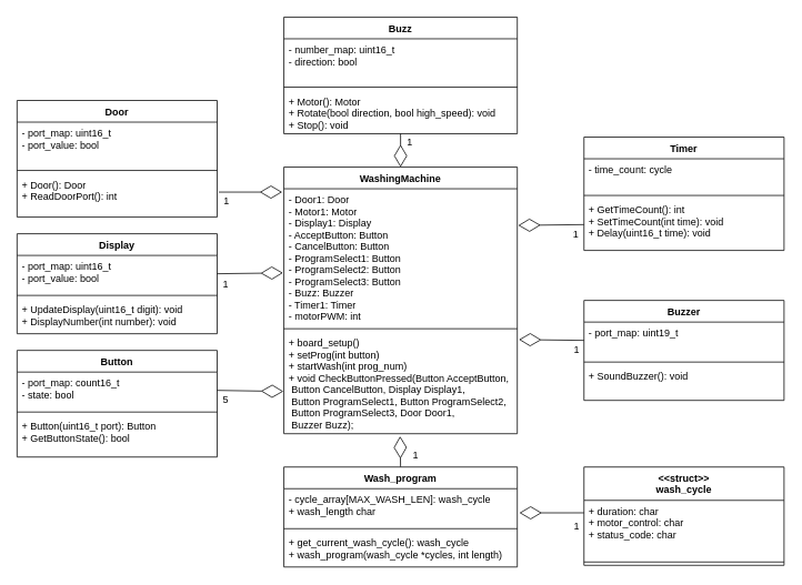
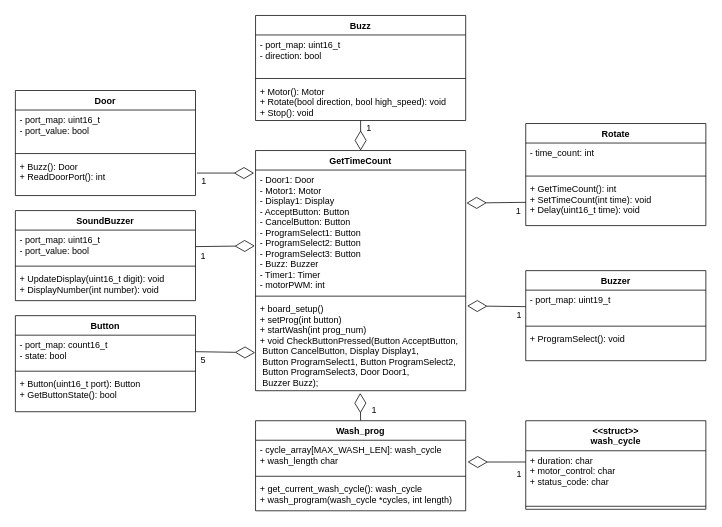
  <mxCell id="0" />
  <mxCell id="1" parent="0" />
  <mxCell id="2" value="" style="endArrow=diamondThin;endFill=0;endSize=24;html=1;exitX=0;exitY=0.5;exitDx=0;exitDy=0;entryX=1.007;entryY=0.074;entryDx=0;entryDy=0;entryPerimeter=0;" parent="1" edge="1" target="25" source="9"><mxGeometry width="160" relative="1" as="geometry"><mxPoint x="660" y="410" as="sourcePoint" /><mxPoint x="630" y="408" as="targetPoint" /></mxGeometry></mxCell>
  <mxCell id="3" value="1" style="text;html=1;resizable=0;points=[];align=center;verticalAlign=middle;labelBackgroundColor=#ffffff;" parent="2" vertex="1" connectable="0"><mxGeometry x="-0.563" relative="1" as="geometry"><mxPoint x="7.71" y="11.73" as="offset" /></mxGeometry></mxCell>
  <mxCell id="4" value="Buzz" style="swimlane;fontStyle=1;align=center;verticalAlign=top;childLayout=stackLayout;horizontal=1;startSize=26;horizontalStack=0;resizeParent=1;resizeParentMax=0;resizeLast=0;collapsible=1;marginBottom=0;" parent="1" vertex="1"><mxGeometry x="340" y="20" width="280" height="140" as="geometry" /></mxCell>
- <mxCell id="5" value="- number_map: uint16_t&#10;- direction: bool" style="text;strokeColor=none;fillColor=none;align=left;verticalAlign=top;spacingLeft=4;spacingRight=4;overflow=hidden;rotatable=0;points=[[0,0.5],[1,0.5]];portConstraint=eastwest;" parent="4" vertex="1"><mxGeometry y="26" width="280" height="54" as="geometry" /></mxCell>
+ <mxCell id="5" value="- port_map: uint16_t&#10;- direction: bool" style="text;strokeColor=none;fillColor=none;align=left;verticalAlign=top;spacingLeft=4;spacingRight=4;overflow=hidden;rotatable=0;points=[[0,0.5],[1,0.5]];portConstraint=eastwest;" parent="4" vertex="1"><mxGeometry y="26" width="280" height="54" as="geometry" /></mxCell>
  <mxCell id="6" value="" style="line;strokeWidth=1;fillColor=none;align=left;verticalAlign=middle;spacingTop=-1;spacingLeft=3;spacingRight=3;rotatable=0;labelPosition=right;points=[];portConstraint=eastwest;" parent="4" vertex="1"><mxGeometry y="80" width="280" height="8" as="geometry" /></mxCell>
  <mxCell id="7" value="+ Motor(): Motor&#10;+ Rotate(bool direction, bool high_speed): void&#10;+ Stop(): void" style="text;strokeColor=none;fillColor=none;align=left;verticalAlign=top;spacingLeft=4;spacingRight=4;overflow=hidden;rotatable=0;points=[[0,0.5],[1,0.5]];portConstraint=eastwest;" parent="4" vertex="1"><mxGeometry y="88" width="280" height="52" as="geometry" /></mxCell>
  <mxCell id="8" value="Buzzer" style="swimlane;fontStyle=1;align=center;verticalAlign=top;childLayout=stackLayout;horizontal=1;startSize=26;horizontalStack=0;resizeParent=1;resizeParentMax=0;resizeLast=0;collapsible=1;marginBottom=0;" parent="1" vertex="1"><mxGeometry x="700" y="360" width="240" height="120" as="geometry" /></mxCell>
  <mxCell id="9" value="- port_map: uint19_t" style="text;strokeColor=none;fillColor=none;align=left;verticalAlign=top;spacingLeft=4;spacingRight=4;overflow=hidden;rotatable=0;points=[[0,0.5],[1,0.5]];portConstraint=eastwest;" parent="8" vertex="1"><mxGeometry y="26" width="240" height="44" as="geometry" /></mxCell>
  <mxCell id="10" value="" style="line;strokeWidth=1;fillColor=none;align=left;verticalAlign=middle;spacingTop=-1;spacingLeft=3;spacingRight=3;rotatable=0;labelPosition=right;points=[];portConstraint=eastwest;" parent="8" vertex="1"><mxGeometry y="70" width="240" height="8" as="geometry" /></mxCell>
- <mxCell id="11" value="+ SoundBuzzer(): void" style="text;strokeColor=none;fillColor=none;align=left;verticalAlign=top;spacingLeft=4;spacingRight=4;overflow=hidden;rotatable=0;points=[[0,0.5],[1,0.5]];portConstraint=eastwest;" parent="8" vertex="1"><mxGeometry y="78" width="240" height="42" as="geometry" /></mxCell>
+ <mxCell id="11" value="+ ProgramSelect(): void" style="text;strokeColor=none;fillColor=none;align=left;verticalAlign=top;spacingLeft=4;spacingRight=4;overflow=hidden;rotatable=0;points=[[0,0.5],[1,0.5]];portConstraint=eastwest;" parent="8" vertex="1"><mxGeometry y="78" width="240" height="42" as="geometry" /></mxCell>
  <mxCell id="12" value="" style="endArrow=diamondThin;endFill=0;endSize=24;html=1;exitX=1;exitY=0.5;exitDx=0;exitDy=0;entryX=-0.002;entryY=0.584;entryDx=0;entryDy=0;entryPerimeter=0;" edge="1" parent="1" source="45" target="25"><mxGeometry width="160" relative="1" as="geometry"><mxPoint x="230" y="398.89" as="sourcePoint" /><mxPoint x="310" y="478.89" as="targetPoint" /></mxGeometry></mxCell>
  <mxCell id="13" value="5" style="text;html=1;resizable=0;points=[];align=center;verticalAlign=middle;labelBackgroundColor=#ffffff;" vertex="1" connectable="0" parent="12"><mxGeometry x="-0.563" relative="1" as="geometry"><mxPoint x="-7.14" y="11.73" as="offset" /></mxGeometry></mxCell>
  <mxCell id="14" value="" style="endArrow=diamondThin;endFill=0;endSize=24;html=1;exitX=1;exitY=0.5;exitDx=0;exitDy=0;" edge="1" parent="1" source="31"><mxGeometry width="160" relative="1" as="geometry"><mxPoint x="680" y="350" as="sourcePoint" /><mxPoint x="339" y="327" as="targetPoint" /></mxGeometry></mxCell>
  <mxCell id="15" value="1" style="text;html=1;resizable=0;points=[];align=center;verticalAlign=middle;labelBackgroundColor=#ffffff;" vertex="1" connectable="0" parent="14"><mxGeometry x="-0.563" relative="1" as="geometry"><mxPoint x="-7.24" y="12.22" as="offset" /></mxGeometry></mxCell>
  <mxCell id="16" value="" style="endArrow=diamondThin;endFill=0;endSize=24;html=1;exitX=0;exitY=0.5;exitDx=0;exitDy=0;entryX=1.004;entryY=0.268;entryDx=0;entryDy=0;entryPerimeter=0;" edge="1" parent="1" source="29" target="23"><mxGeometry width="160" relative="1" as="geometry"><mxPoint x="690" y="440" as="sourcePoint" /><mxPoint x="624" y="259" as="targetPoint" /></mxGeometry></mxCell>
  <mxCell id="17" value="1" style="text;html=1;resizable=0;points=[];align=center;verticalAlign=middle;labelBackgroundColor=#ffffff;" vertex="1" connectable="0" parent="16"><mxGeometry x="-0.563" relative="1" as="geometry"><mxPoint x="6.57" y="11.1" as="offset" /></mxGeometry></mxCell>
  <mxCell id="18" value="" style="endArrow=diamondThin;endFill=0;endSize=24;html=1;exitX=0.5;exitY=1;exitDx=0;exitDy=0;exitPerimeter=0;" edge="1" parent="1" source="7"><mxGeometry width="160" relative="1" as="geometry"><mxPoint x="700" y="450" as="sourcePoint" /><mxPoint x="480" y="200" as="targetPoint" /></mxGeometry></mxCell>
  <mxCell id="19" value="1" style="text;html=1;resizable=0;points=[];align=center;verticalAlign=middle;labelBackgroundColor=#ffffff;" vertex="1" connectable="0" parent="18"><mxGeometry x="-0.563" relative="1" as="geometry"><mxPoint x="10" y="1.2" as="offset" /></mxGeometry></mxCell>
  <mxCell id="20" value="" style="endArrow=diamondThin;endFill=0;endSize=24;html=1;" edge="1" parent="1"><mxGeometry width="160" relative="1" as="geometry"><mxPoint x="262" y="230" as="sourcePoint" /><mxPoint x="338" y="230" as="targetPoint" /></mxGeometry></mxCell>
  <mxCell id="21" value="1" style="text;html=1;resizable=0;points=[];align=center;verticalAlign=middle;labelBackgroundColor=#ffffff;" vertex="1" connectable="0" parent="20"><mxGeometry x="-0.563" relative="1" as="geometry"><mxPoint x="-8.57" y="10" as="offset" /></mxGeometry></mxCell>
- <mxCell id="22" value="WashingMachine" style="swimlane;fontStyle=1;align=center;verticalAlign=top;childLayout=stackLayout;horizontal=1;startSize=26;horizontalStack=0;resizeParent=1;resizeParentMax=0;resizeLast=0;collapsible=1;marginBottom=0;" vertex="1" parent="1"><mxGeometry x="340" y="200" width="280" height="320" as="geometry" /></mxCell>
+ <mxCell id="22" value="GetTimeCount" style="swimlane;fontStyle=1;align=center;verticalAlign=top;childLayout=stackLayout;horizontal=1;startSize=26;horizontalStack=0;resizeParent=1;resizeParentMax=0;resizeLast=0;collapsible=1;marginBottom=0;" vertex="1" parent="1"><mxGeometry x="340" y="200" width="280" height="320" as="geometry" /></mxCell>
  <mxCell id="23" value="- Door1: Door&#10;- Motor1: Motor&#10;- Display1: Display&#10;- AcceptButton: Button &#10;- CancelButton: Button &#10;- ProgramSelect1: Button &#10;- ProgramSelect2: Button &#10;- ProgramSelect3: Button &#10;- Buzz: Buzzer&#10;- Timer1: Timer&#10;- motorPWM: int" style="text;strokeColor=none;fillColor=none;align=left;verticalAlign=top;spacingLeft=4;spacingRight=4;overflow=hidden;rotatable=0;points=[[0,0.5],[1,0.5]];portConstraint=eastwest;" vertex="1" parent="22"><mxGeometry y="26" width="280" height="164" as="geometry" /></mxCell>
  <mxCell id="24" value="" style="line;strokeWidth=1;fillColor=none;align=left;verticalAlign=middle;spacingTop=-1;spacingLeft=3;spacingRight=3;rotatable=0;labelPosition=right;points=[];portConstraint=eastwest;" vertex="1" parent="22"><mxGeometry y="190" width="280" height="8" as="geometry" /></mxCell>
  <mxCell id="25" value="+ board_setup()&#10;+ setProg(int button)&#10;+ startWash(int prog_num)&#10;+ void CheckButtonPressed(Button AcceptButton,&#10; Button CancelButton, Display Display1,&#10; Button ProgramSelect1, Button ProgramSelect2,&#10; Button ProgramSelect3, Door Door1,&#10; Buzzer Buzz);" style="text;strokeColor=none;fillColor=none;align=left;verticalAlign=top;spacingLeft=4;spacingRight=4;overflow=hidden;rotatable=0;points=[[0,0.5],[1,0.5]];portConstraint=eastwest;" vertex="1" parent="22"><mxGeometry y="198" width="280" height="122" as="geometry" /></mxCell>
- <mxCell id="26" value="Timer" style="swimlane;fontStyle=1;align=center;verticalAlign=top;childLayout=stackLayout;horizontal=1;startSize=26;horizontalStack=0;resizeParent=1;resizeParentMax=0;resizeLast=0;collapsible=1;marginBottom=0;" parent="1" vertex="1"><mxGeometry x="700" y="164" width="240" height="136" as="geometry" /></mxCell>
- <mxCell id="27" value="- time_count: cycle" style="text;strokeColor=none;fillColor=none;align=left;verticalAlign=top;spacingLeft=4;spacingRight=4;overflow=hidden;rotatable=0;points=[[0,0.5],[1,0.5]];portConstraint=eastwest;" parent="26" vertex="1"><mxGeometry y="26" width="240" height="40" as="geometry" /></mxCell>
+ <mxCell id="26" value="Rotate" style="swimlane;fontStyle=1;align=center;verticalAlign=top;childLayout=stackLayout;horizontal=1;startSize=26;horizontalStack=0;resizeParent=1;resizeParentMax=0;resizeLast=0;collapsible=1;marginBottom=0;" parent="1" vertex="1"><mxGeometry x="700" y="164" width="240" height="136" as="geometry" /></mxCell>
+ <mxCell id="27" value="- time_count: int" style="text;strokeColor=none;fillColor=none;align=left;verticalAlign=top;spacingLeft=4;spacingRight=4;overflow=hidden;rotatable=0;points=[[0,0.5],[1,0.5]];portConstraint=eastwest;" parent="26" vertex="1"><mxGeometry y="26" width="240" height="40" as="geometry" /></mxCell>
  <mxCell id="28" value="" style="line;strokeWidth=1;fillColor=none;align=left;verticalAlign=middle;spacingTop=-1;spacingLeft=3;spacingRight=3;rotatable=0;labelPosition=right;points=[];portConstraint=eastwest;" parent="26" vertex="1"><mxGeometry y="66" width="240" height="8" as="geometry" /></mxCell>
  <mxCell id="29" value="+ GetTimeCount(): int&#10;+ SetTimeCount(int time): void&#10;+ Delay(uint16_t time): void" style="text;strokeColor=none;fillColor=none;align=left;verticalAlign=top;spacingLeft=4;spacingRight=4;overflow=hidden;rotatable=0;points=[[0,0.5],[1,0.5]];portConstraint=eastwest;" parent="26" vertex="1"><mxGeometry y="74" width="240" height="62" as="geometry" /></mxCell>
- <mxCell id="30" value="Display" style="swimlane;fontStyle=1;align=center;verticalAlign=top;childLayout=stackLayout;horizontal=1;startSize=26;horizontalStack=0;resizeParent=1;resizeParentMax=0;resizeLast=0;collapsible=1;marginBottom=0;" parent="1" vertex="1"><mxGeometry x="20" y="280" width="240" height="120" as="geometry" /></mxCell>
+ <mxCell id="30" value="SoundBuzzer" style="swimlane;fontStyle=1;align=center;verticalAlign=top;childLayout=stackLayout;horizontal=1;startSize=26;horizontalStack=0;resizeParent=1;resizeParentMax=0;resizeLast=0;collapsible=1;marginBottom=0;" parent="1" vertex="1"><mxGeometry x="20" y="280" width="240" height="120" as="geometry" /></mxCell>
  <mxCell id="31" value="- port_map: uint16_t &#10;- port_value: bool" style="text;strokeColor=none;fillColor=none;align=left;verticalAlign=top;spacingLeft=4;spacingRight=4;overflow=hidden;rotatable=0;points=[[0,0.5],[1,0.5]];portConstraint=eastwest;" parent="30" vertex="1"><mxGeometry y="26" width="240" height="44" as="geometry" /></mxCell>
  <mxCell id="32" value="" style="line;strokeWidth=1;fillColor=none;align=left;verticalAlign=middle;spacingTop=-1;spacingLeft=3;spacingRight=3;rotatable=0;labelPosition=right;points=[];portConstraint=eastwest;" parent="30" vertex="1"><mxGeometry y="70" width="240" height="8" as="geometry" /></mxCell>
  <mxCell id="33" value="+ UpdateDisplay(uint16_t digit): void&#10;+ DisplayNumber(int number): void" style="text;strokeColor=none;fillColor=none;align=left;verticalAlign=top;spacingLeft=4;spacingRight=4;overflow=hidden;rotatable=0;points=[[0,0.5],[1,0.5]];portConstraint=eastwest;" parent="30" vertex="1"><mxGeometry y="78" width="240" height="42" as="geometry" /></mxCell>
  <mxCell id="34" value="Door" style="swimlane;fontStyle=1;align=center;verticalAlign=top;childLayout=stackLayout;horizontal=1;startSize=26;horizontalStack=0;resizeParent=1;resizeParentMax=0;resizeLast=0;collapsible=1;marginBottom=0;" parent="1" vertex="1"><mxGeometry x="20" y="120" width="240" height="140" as="geometry" /></mxCell>
  <mxCell id="35" value="- port_map: uint16_t&#10;- port_value: bool" style="text;strokeColor=none;fillColor=none;align=left;verticalAlign=top;spacingLeft=4;spacingRight=4;overflow=hidden;rotatable=0;points=[[0,0.5],[1,0.5]];portConstraint=eastwest;" parent="34" vertex="1"><mxGeometry y="26" width="240" height="54" as="geometry" /></mxCell>
  <mxCell id="36" value="" style="line;strokeWidth=1;fillColor=none;align=left;verticalAlign=middle;spacingTop=-1;spacingLeft=3;spacingRight=3;rotatable=0;labelPosition=right;points=[];portConstraint=eastwest;" parent="34" vertex="1"><mxGeometry y="80" width="240" height="8" as="geometry" /></mxCell>
- <mxCell id="37" value="+ Door(): Door&#10;+ ReadDoorPort(): int" style="text;strokeColor=none;fillColor=none;align=left;verticalAlign=top;spacingLeft=4;spacingRight=4;overflow=hidden;rotatable=0;points=[[0,0.5],[1,0.5]];portConstraint=eastwest;" parent="34" vertex="1"><mxGeometry y="88" width="240" height="52" as="geometry" /></mxCell>
+ <mxCell id="37" value="+ Buzz(): Door&#10;+ ReadDoorPort(): int" style="text;strokeColor=none;fillColor=none;align=left;verticalAlign=top;spacingLeft=4;spacingRight=4;overflow=hidden;rotatable=0;points=[[0,0.5],[1,0.5]];portConstraint=eastwest;" parent="34" vertex="1"><mxGeometry y="88" width="240" height="52" as="geometry" /></mxCell>
  <mxCell id="38" value="" style="endArrow=diamondThin;endFill=0;endSize=24;html=1;exitX=0.5;exitY=0;exitDx=0;exitDy=0;entryX=0.498;entryY=1.025;entryDx=0;entryDy=0;entryPerimeter=0;" edge="1" parent="1" source="40" target="25"><mxGeometry width="160" relative="1" as="geometry"><mxPoint x="1000" y="630" as="sourcePoint" /><mxPoint x="480" y="530" as="targetPoint" /></mxGeometry></mxCell>
  <mxCell id="39" value="1" style="text;html=1;resizable=0;points=[];align=center;verticalAlign=middle;labelBackgroundColor=#ffffff;" vertex="1" connectable="0" parent="38"><mxGeometry x="-0.563" relative="1" as="geometry"><mxPoint x="-7.24" y="12.22" as="offset" /></mxGeometry></mxCell>
- <mxCell id="40" value="Wash_program" style="swimlane;fontStyle=1;align=center;verticalAlign=top;childLayout=stackLayout;horizontal=1;startSize=26;horizontalStack=0;resizeParent=1;resizeParentMax=0;resizeLast=0;collapsible=1;marginBottom=0;" vertex="1" parent="1"><mxGeometry x="340" y="560" width="280" height="120" as="geometry" /></mxCell>
+ <mxCell id="40" value="Wash_prog" style="swimlane;fontStyle=1;align=center;verticalAlign=top;childLayout=stackLayout;horizontal=1;startSize=26;horizontalStack=0;resizeParent=1;resizeParentMax=0;resizeLast=0;collapsible=1;marginBottom=0;" vertex="1" parent="1"><mxGeometry x="340" y="560" width="280" height="120" as="geometry" /></mxCell>
  <mxCell id="41" value="- cycle_array[MAX_WASH_LEN]: wash_cycle&#10;+ wash_length char" style="text;strokeColor=none;fillColor=none;align=left;verticalAlign=top;spacingLeft=4;spacingRight=4;overflow=hidden;rotatable=0;points=[[0,0.5],[1,0.5]];portConstraint=eastwest;" vertex="1" parent="40"><mxGeometry y="26" width="280" height="44" as="geometry" /></mxCell>
  <mxCell id="42" value="" style="line;strokeWidth=1;fillColor=none;align=left;verticalAlign=middle;spacingTop=-1;spacingLeft=3;spacingRight=3;rotatable=0;labelPosition=right;points=[];portConstraint=eastwest;" vertex="1" parent="40"><mxGeometry y="70" width="280" height="8" as="geometry" /></mxCell>
  <mxCell id="43" value="+ get_current_wash_cycle(): wash_cycle&#10;+ wash_program(wash_cycle *cycles, int length)" style="text;strokeColor=none;fillColor=none;align=left;verticalAlign=top;spacingLeft=4;spacingRight=4;overflow=hidden;rotatable=0;points=[[0,0.5],[1,0.5]];portConstraint=eastwest;" vertex="1" parent="40"><mxGeometry y="78" width="280" height="42" as="geometry" /></mxCell>
  <mxCell id="44" value="Button" style="swimlane;fontStyle=1;align=center;verticalAlign=top;childLayout=stackLayout;horizontal=1;startSize=26;horizontalStack=0;resizeParent=1;resizeParentMax=0;resizeLast=0;collapsible=1;marginBottom=0;" parent="1" vertex="1"><mxGeometry x="20" y="420" width="240" height="128" as="geometry" /></mxCell>
  <mxCell id="45" value="- port_map: count16_t&#10;- state: bool" style="text;strokeColor=none;fillColor=none;align=left;verticalAlign=top;spacingLeft=4;spacingRight=4;overflow=hidden;rotatable=0;points=[[0,0.5],[1,0.5]];portConstraint=eastwest;" parent="44" vertex="1"><mxGeometry y="26" width="240" height="44" as="geometry" /></mxCell>
  <mxCell id="46" value="" style="line;strokeWidth=1;fillColor=none;align=left;verticalAlign=middle;spacingTop=-1;spacingLeft=3;spacingRight=3;rotatable=0;labelPosition=right;points=[];portConstraint=eastwest;" parent="44" vertex="1"><mxGeometry y="70" width="240" height="8" as="geometry" /></mxCell>
  <mxCell id="47" value="+ Button(uint16_t port): Button&#10;+ GetButtonState(): bool" style="text;strokeColor=none;fillColor=none;align=left;verticalAlign=top;spacingLeft=4;spacingRight=4;overflow=hidden;rotatable=0;points=[[0,0.5],[1,0.5]];portConstraint=eastwest;" parent="44" vertex="1"><mxGeometry y="78" width="240" height="50" as="geometry" /></mxCell>
  <mxCell id="48" value="1" style="text;html=1;resizable=0;points=[];align=center;verticalAlign=middle;labelBackgroundColor=#ffffff;" vertex="1" connectable="0" parent="1"><mxGeometry x="500" y="540.002" as="geometry"><mxPoint x="-2.24" y="5.22" as="offset" /></mxGeometry></mxCell>
  <mxCell id="49" value="" style="endArrow=diamondThin;endFill=0;endSize=24;html=1;entryX=1.009;entryY=0.659;entryDx=0;entryDy=0;entryPerimeter=0;exitX=0;exitY=0.214;exitDx=0;exitDy=0;exitPerimeter=0;" edge="1" parent="1" source="52" target="41"><mxGeometry width="160" relative="1" as="geometry"><mxPoint x="697" y="615" as="sourcePoint" /><mxPoint x="799.44" y="523.05" as="targetPoint" /></mxGeometry></mxCell>
  <mxCell id="50" value="1" style="text;html=1;resizable=0;points=[];align=center;verticalAlign=middle;labelBackgroundColor=#ffffff;" vertex="1" connectable="0" parent="49"><mxGeometry x="-0.563" relative="1" as="geometry"><mxPoint x="7.14" y="15.02" as="offset" /></mxGeometry></mxCell>
  <mxCell id="51" value="&lt;&lt;struct&gt;&gt;&#10;wash_cycle" style="swimlane;fontStyle=1;align=center;verticalAlign=top;childLayout=stackLayout;horizontal=1;startSize=40;horizontalStack=0;resizeParent=1;resizeParentMax=0;resizeLast=0;collapsible=1;marginBottom=0;" vertex="1" parent="1"><mxGeometry x="700" y="560" width="240" height="118" as="geometry" /></mxCell>
  <mxCell id="52" value="+ duration: char&#10;+ motor_control: char&#10;+ status_code: char" style="text;strokeColor=none;fillColor=none;align=left;verticalAlign=top;spacingLeft=4;spacingRight=4;overflow=hidden;rotatable=0;points=[[0,0.5],[1,0.5]];portConstraint=eastwest;" vertex="1" parent="51"><mxGeometry y="40" width="240" height="70" as="geometry" /></mxCell>
  <mxCell id="53" value="" style="line;strokeWidth=1;fillColor=none;align=left;verticalAlign=middle;spacingTop=-1;spacingLeft=3;spacingRight=3;rotatable=0;labelPosition=right;points=[];portConstraint=eastwest;" vertex="1" parent="51"><mxGeometry y="110" width="240" height="8" as="geometry" /></mxCell>
